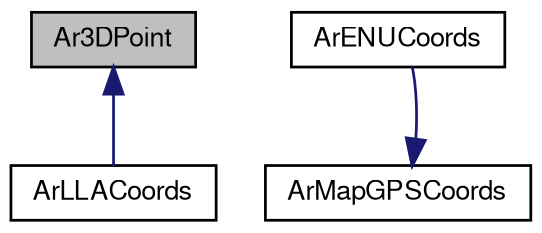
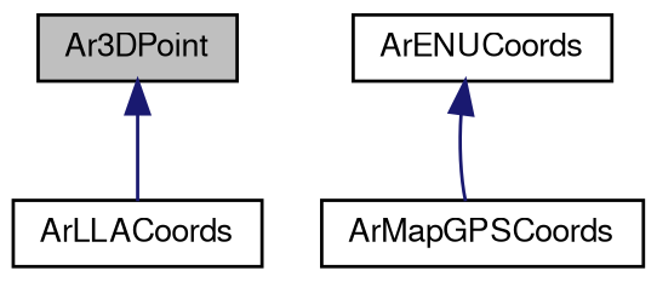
  digraph {
    node [color=black fillcolor=white fontname=FreeSans fontsize=10 shape=record style=filled]
    edge [color=midnightblue dir=back fontname=FreeSans fontsize=10 labelfontname=FreeSans labelfontsize=10 style=solid]
    n1 [fillcolor=grey75 fontcolor=black height=0.2 label=Ar3DPoint width=0.4]
    n2 [height=0.2 label=ArLLACoords width=0.4]
    n3 [height=0.2 label=ArENUCoords width=0.4]
    n4 [height=0.2 label=ArMapGPSCoords width=0.4]
    n1 -> n2
-   n4 -> n3
+   n3 -> n4
  }
